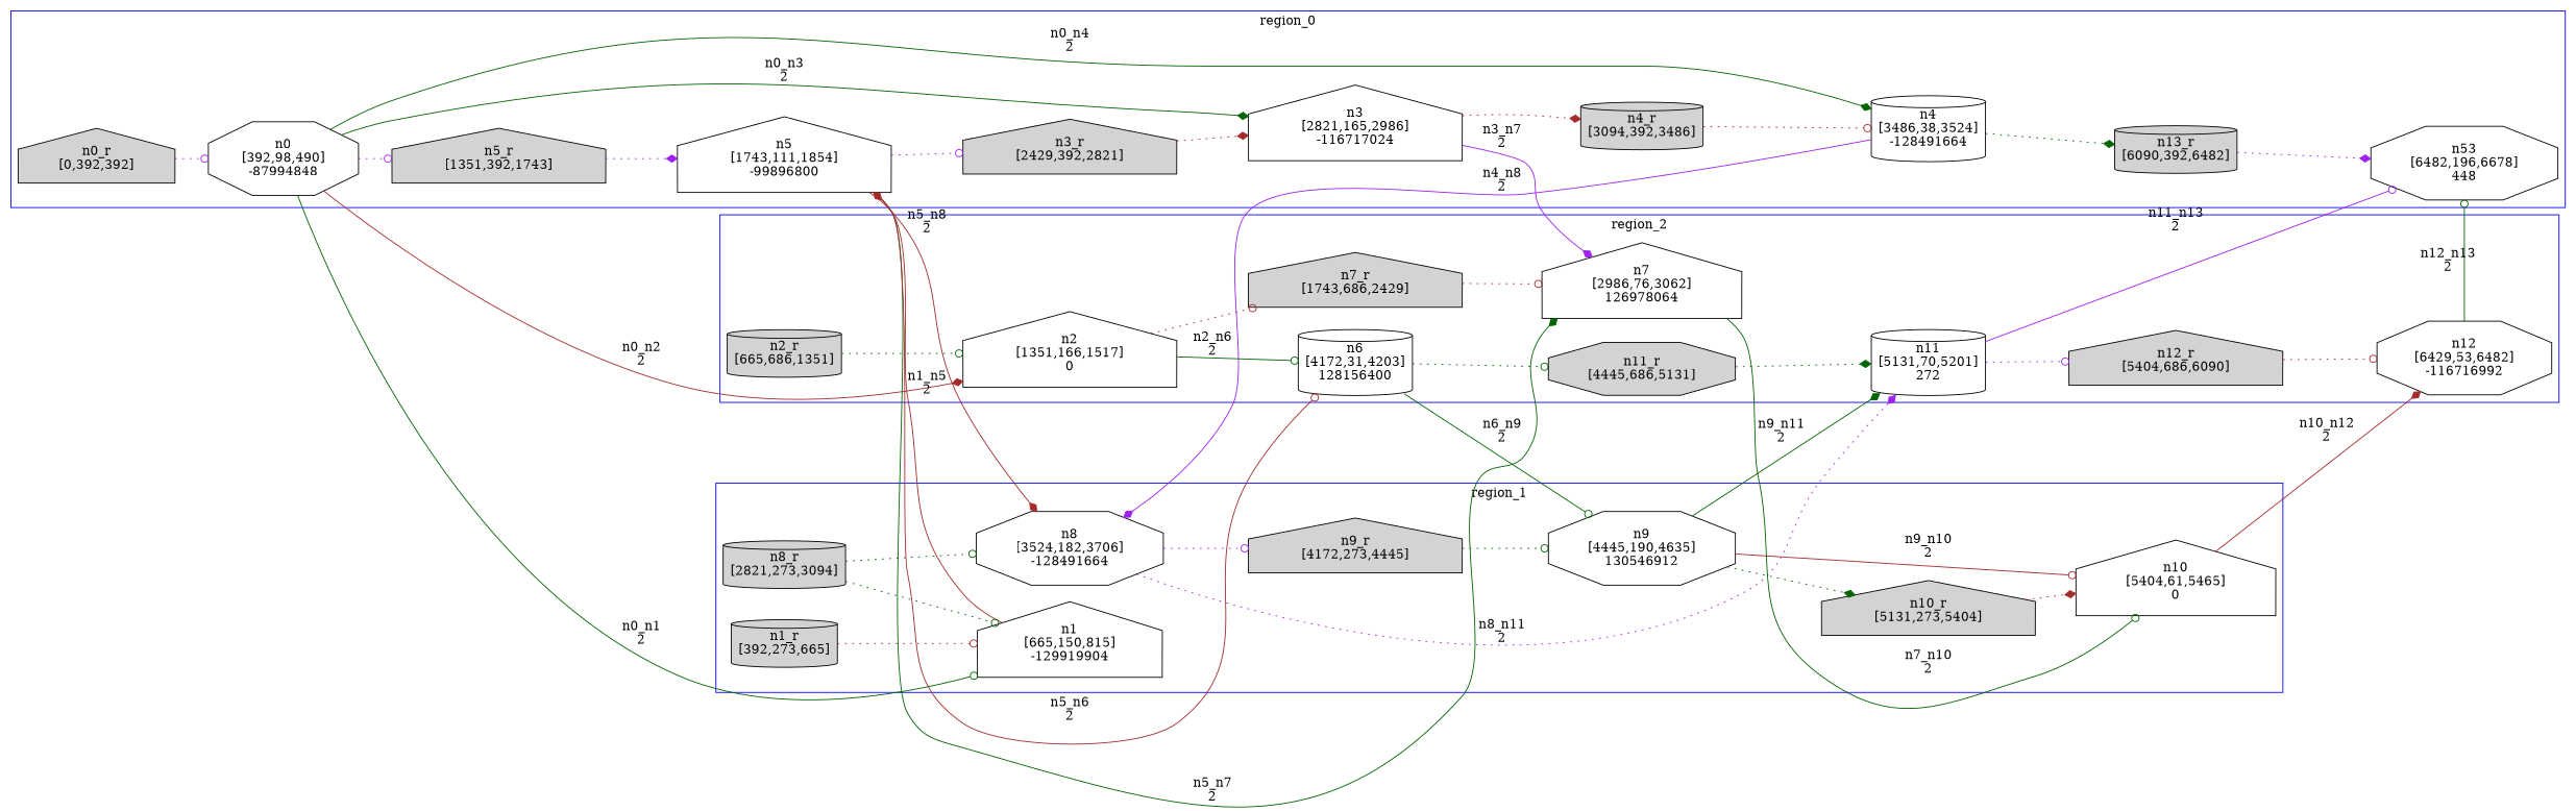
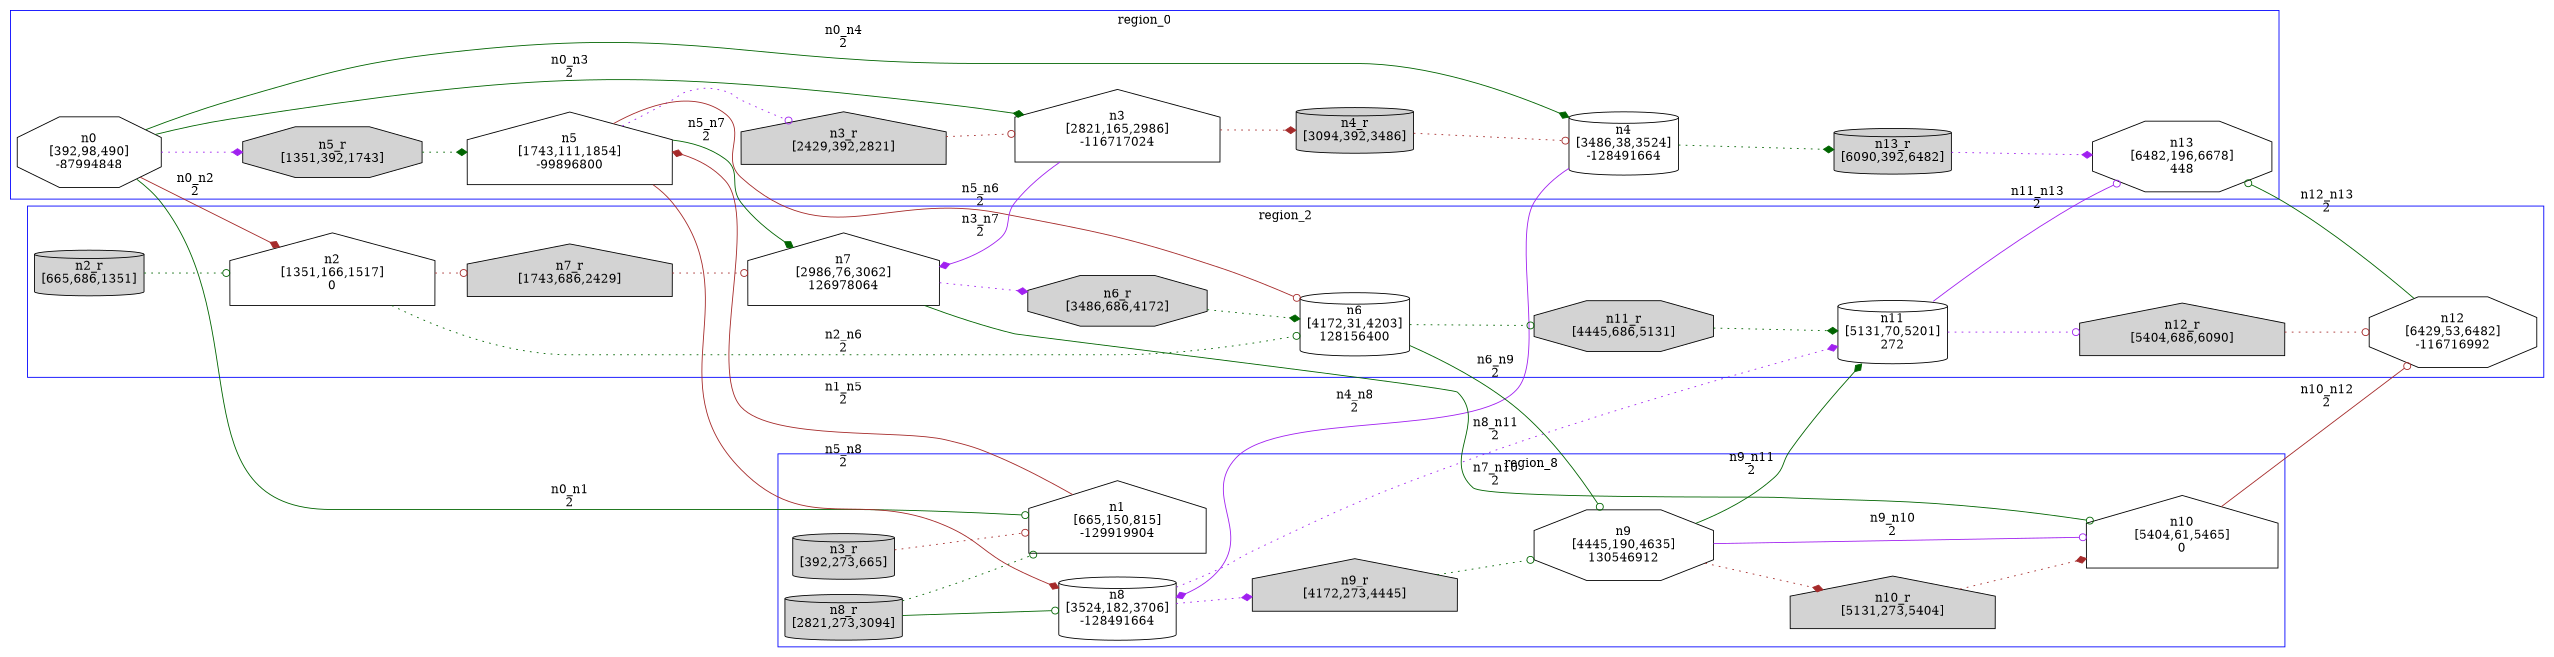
  digraph {
    rankdir=LR
    node [shape=house]
    edge [arrowhead=odot color=darkgreen style=dotted]
-   n1 [label="n0_r\n[0,392,392]" style=filled]
    n2 [label="n0\n[392,98,490]\n-87994848" shape=octagon]
-   n3 [label="n5_r\n[1351,392,1743]" style=filled]
+   n3 [label="n5_r\n[1351,392,1743]" shape=octagon style=filled]
    n4 [label="n5\n[1743,111,1854]\n-99896800"]
    n5 [label="n3_r\n[2429,392,2821]" style=filled]
    n6 [label="n3\n[2821,165,2986]\n-116717024"]
    n7 [label="n4_r\n[3094,392,3486]" shape=cylinder style=filled]
    n8 [label="n4\n[3486,38,3524]\n-128491664" shape=cylinder]
    n9 [label="n13_r\n[6090,392,6482]" shape=cylinder style=filled]
-   n10 [label="n53\n[6482,196,6678]\n448" shape=octagon]
-   n11 [label="n1_r\n[392,273,665]" shape=cylinder style=filled]
+   n10 [label="n13\n[6482,196,6678]\n448" shape=octagon]
+   n11 [label="n3_r\n[392,273,665]" shape=cylinder style=filled]
    n12 [label="n1\n[665,150,815]\n-129919904"]
    n13 [label="n8_r\n[2821,273,3094]" shape=cylinder style=filled]
-   n14 [label="n8\n[3524,182,3706]\n-128491664" shape=octagon]
+   n14 [label="n8\n[3524,182,3706]\n-128491664" shape=cylinder]
    n15 [label="n9_r\n[4172,273,4445]" style=filled]
    n16 [label="n9\n[4445,190,4635]\n130546912" shape=octagon]
    n17 [label="n10_r\n[5131,273,5404]" style=filled]
    n18 [label="n10\n[5404,61,5465]\n0"]
    n19 [label="n2_r\n[665,686,1351]" shape=cylinder style=filled]
    n20 [label="n2\n[1351,166,1517]\n0"]
    n21 [label="n7_r\n[1743,686,2429]" style=filled]
    n22 [label="n7\n[2986,76,3062]\n126978064"]
+   n23 [label="n6_r\n[3486,686,4172]" shape=octagon style=filled]
    n24 [label="n6\n[4172,31,4203]\n128156400" shape=cylinder]
    n25 [label="n11_r\n[4445,686,5131]" shape=octagon style=filled]
    n26 [label="n11\n[5131,70,5201]\n272" shape=cylinder]
    n27 [label="n12_r\n[5404,686,6090]" style=filled]
    n28 [label="n12\n[6429,53,6482]\n-116716992" shape=octagon]
    subgraph cluster_1 {
      color=blue
      label=region_0
      stytle=filled
-     n1
      n2
      n3
      n4
      n5
      n6
      n7
      n8
      n9
      n10
    }
    subgraph cluster_2 {
      color=blue
-     label=region_1
+     label=region_8
      stytle=filled
      n11
      n12
      n13
      n14
      n15
      n16
      n17
      n18
    }
    subgraph cluster_3 {
      color=blue
      label=region_2
      stytle=filled
      n19
      n20
      n21
      n22
+     n23
      n24
      n25
      n26
      n27
      n28
    }
-   n1 -> n2 [color=purple]
-   n2 -> n3 [color=purple]
+   n2 -> n3 [arrowhead=diamond color=purple]
    n2 -> n6 [arrowhead=diamond label="n0_n3\n2" style=""]
    n2 -> n8 [arrowhead=diamond label="n0_n4\n2" style=""]
    n2 -> n12 [label="n0_n1\n2" style=""]
    n2 -> n20 [arrowhead=diamond color=brown label="n0_n2\n2" style=""]
-   n3 -> n4 [arrowhead=diamond color=purple]
+   n3 -> n4 [arrowhead=diamond]
    n4 -> n5 [color=purple]
    n4 -> n14 [arrowhead=diamond color=brown label="n5_n8\n2" style=""]
    n4 -> n22 [arrowhead=diamond label="n5_n7\n2" style=""]
    n4 -> n24 [color=brown label="n5_n6\n2" style=""]
-   n5 -> n6 [arrowhead=diamond color=brown]
+   n5 -> n6 [color=brown]
    n6 -> n7 [arrowhead=diamond color=brown]
    n6 -> n22 [arrowhead=diamond color=purple label="n3_n7\n2" style=""]
    n7 -> n8 [color=brown]
    n8 -> n9 [arrowhead=diamond]
    n8 -> n14 [arrowhead=diamond color=purple label="n4_n8\n2" style=""]
    n9 -> n10 [arrowhead=diamond color=purple]
    n11 -> n12 [color=brown]
    n12 -> n4 [arrowhead=diamond color=brown label="n1_n5\n2" style=""]
    n13 -> n12
-   n13 -> n14
-   n14 -> n15 [color=purple]
+   n13 -> n14 [style=solid]
+   n14 -> n15 [arrowhead=diamond color=purple]
    n14 -> n26 [arrowhead=diamond color=purple label="n8_n11\n2"]
    n15 -> n16
-   n16 -> n17 [arrowhead=diamond]
-   n16 -> n18 [color=brown label="n9_n10\n2" style=""]
+   n16 -> n17 [arrowhead=diamond color=brown]
+   n16 -> n18 [color=purple label="n9_n10\n2" style=""]
    n16 -> n26 [arrowhead=diamond label="n9_n11\n2" style=""]
    n17 -> n18 [arrowhead=diamond color=brown]
-   n18 -> n28 [arrowhead=diamond color=brown label="n10_n12\n2" style=""]
+   n18 -> n28 [color=brown label="n10_n12\n2" style=""]
    n19 -> n20
    n20 -> n21 [color=brown]
-   n20 -> n24 [label="n2_n6\n2" style=""]
+   n20 -> n24 [label="n2_n6\n2"]
    n21 -> n22 [color=brown]
    n22 -> n18 [label="n7_n10\n2" style=""]
+   n22 -> n23 [arrowhead=diamond color=purple]
+   n23 -> n24 [arrowhead=diamond]
    n24 -> n16 [label="n6_n9\n2" style=""]
    n24 -> n25
    n25 -> n26 [arrowhead=diamond]
    n26 -> n10 [color=purple label="n11_n13\n2" style=""]
    n26 -> n27 [color=purple]
    n27 -> n28 [color=brown]
    n28 -> n10 [label="n12_n13\n2" style=""]
  }
